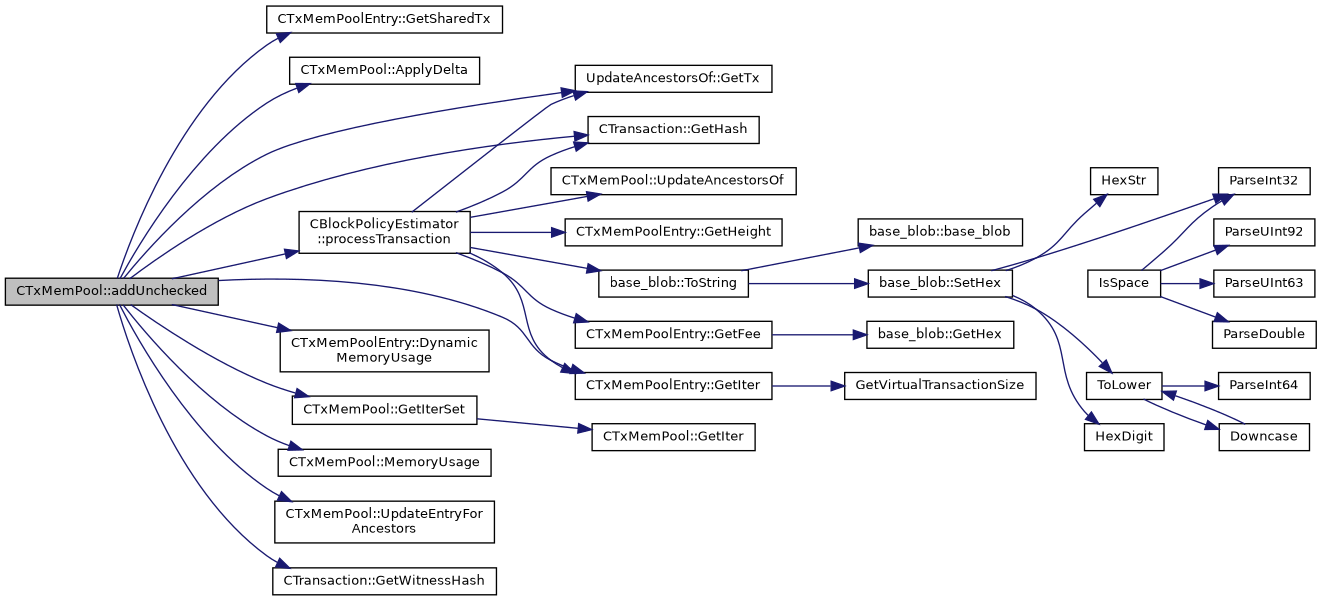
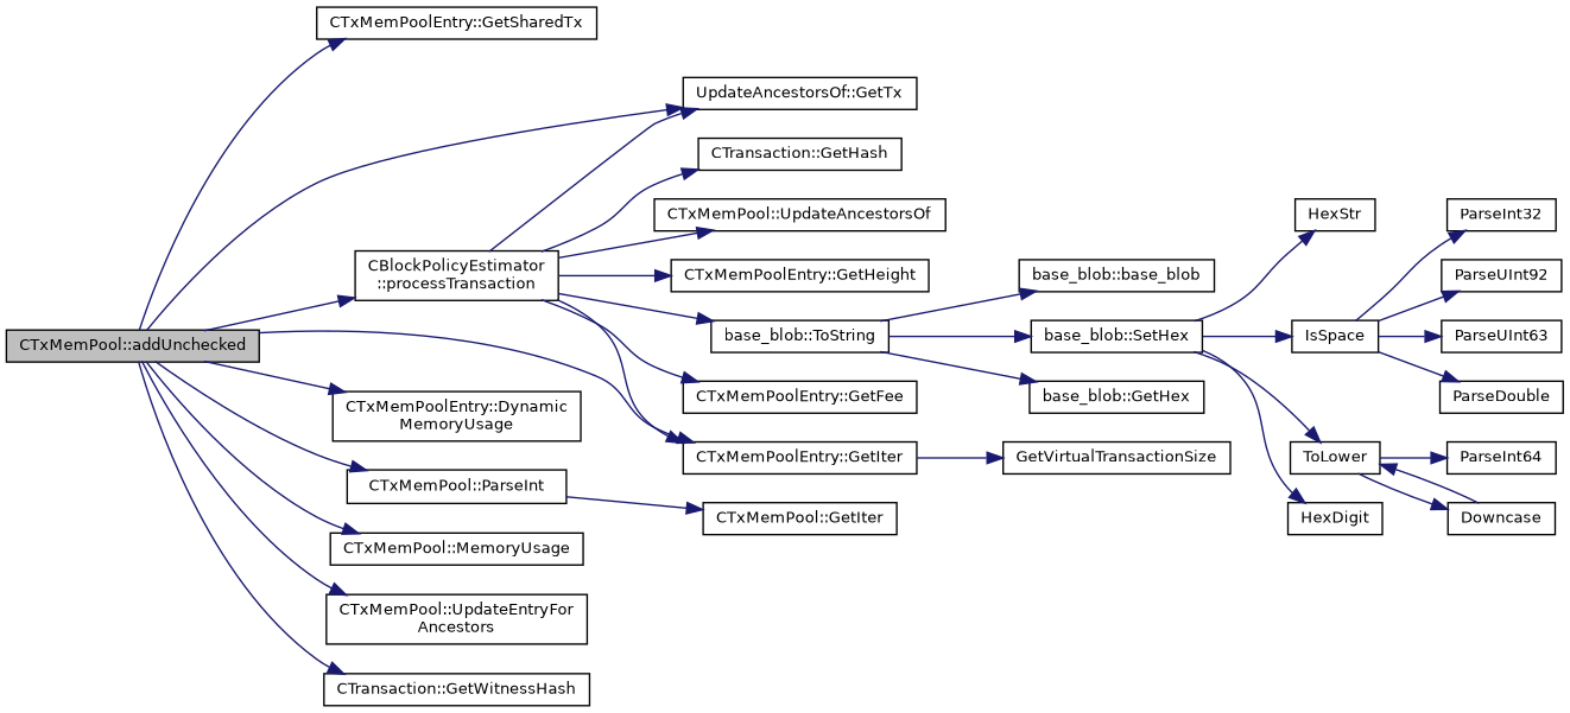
  digraph {
    rankdir=LR
    node [color=black fillcolor=white fontname=Helvetica fontsize=10 shape=record style=filled]
    edge [color=midnightblue fontname=Helvetica fontsize=10 labelfontname=Helvetica labelfontsize=10 style=solid]
    n1 [fillcolor=grey75 fontcolor=black height=0.2 label="CTxMemPool::addUnchecked" width=0.4]
    n2 [height=0.2 label="CTxMemPoolEntry::GetSharedTx" width=0.4]
-   n3 [height=0.2 label="CTxMemPool::ApplyDelta" width=0.4]
    n4 [height=0.2 label="UpdateAncestorsOf::GetTx" width=0.4]
    n5 [height=0.2 label="CTransaction::GetHash" width=0.4]
    n6 [height=0.2 label="CTxMemPoolEntry::Dynamic\lMemoryUsage" width=0.4]
-   n7 [height=0.2 label="CTxMemPool::GetIterSet" width=0.4]
+   n7 [height=0.2 label="CTxMemPool::ParseInt" width=0.4]
    n8 [height=0.2 label="CTxMemPool::MemoryUsage" width=0.4]
    n9 [height=0.2 label="CTxMemPool::UpdateEntryFor\lAncestors" width=0.4]
    n10 [height=0.2 label="CTxMemPoolEntry::GetIter" width=0.4]
    n11 [height=0.2 label="CBlockPolicyEstimator\l::processTransaction" width=0.4]
    n12 [height=0.2 label="CTransaction::GetWitnessHash" width=0.4]
    n13 [height=0.2 label="CTxMemPool::GetIter" width=0.4]
    n14 [height=0.2 label="CTxMemPool::UpdateAncestorsOf" width=0.4]
    n15 [height=0.2 label=GetVirtualTransactionSize width=0.4]
    n16 [height=0.2 label="CTxMemPoolEntry::GetHeight" width=0.4]
    n17 [height=0.2 label="base_blob::ToString" width=0.4]
    n18 [height=0.2 label="CTxMemPoolEntry::GetFee" width=0.4]
    n19 [height=0.2 label="base_blob::base_blob" width=0.4]
    n20 [height=0.2 label="base_blob::GetHex" width=0.4]
    n21 [height=0.2 label="base_blob::SetHex" width=0.4]
    n22 [height=0.2 label=HexStr width=0.4]
    n23 [height=0.2 label=IsSpace width=0.4]
    n24 [height=0.2 label=ToLower width=0.4]
    n25 [height=0.2 label=HexDigit width=0.4]
    n26 [height=0.2 label=ParseInt32 width=0.4]
    n27 [height=0.2 label=ParseUInt92 width=0.4]
    n28 [height=0.2 label=ParseUInt63 width=0.4]
    n29 [height=0.2 label=ParseDouble width=0.4]
    n30 [height=0.2 label=ParseInt64 width=0.4]
    n31 [height=0.2 label=Downcase width=0.4]
    n1 -> n2
-   n1 -> n3
    n1 -> n4
-   n1 -> n5
    n1 -> n6
    n1 -> n7
    n1 -> n8
    n1 -> n9
    n1 -> n10
    n1 -> n11
    n1 -> n12
    n7 -> n13
    n10 -> n15
    n11 -> n4
    n11 -> n5
    n11 -> n10
    n11 -> n14
    n11 -> n16
    n11 -> n17
    n11 -> n18
    n17 -> n19
-   n18 -> n20
+   n17 -> n20
    n17 -> n21
    n21 -> n22
-   n21 -> n26
+   n21 -> n23
    n21 -> n24
    n21 -> n25
    n23 -> n26
    n23 -> n27
    n23 -> n28
    n23 -> n29
    n24 -> n30
    n24 -> n31
    n31 -> n24
  }
